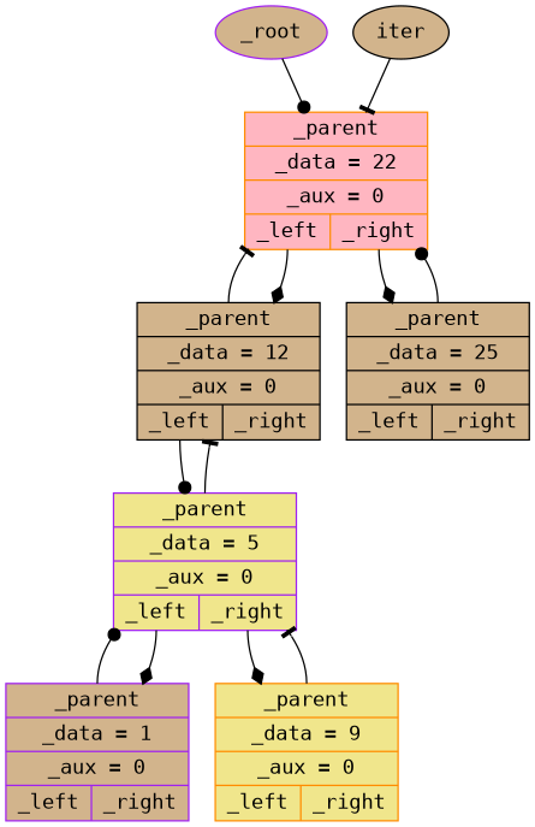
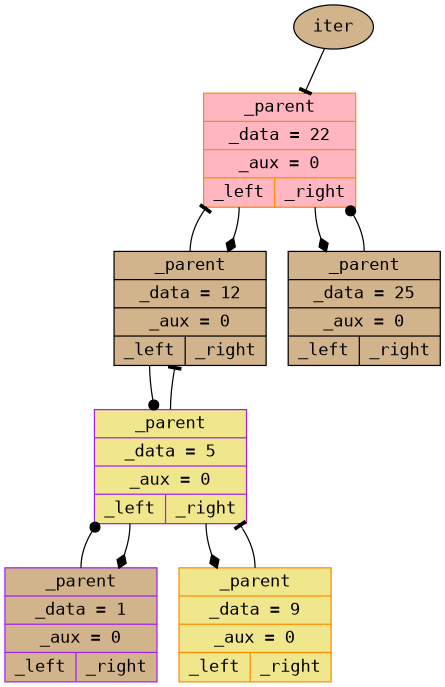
  digraph {
    fontname="DejaVu Sans Mono"
    node [style=filled fillcolor=tan color=purple fontname="DejaVu Sans Mono" shape=record]
    edge [arrowhead=dot fontname="DejaVu Sans Mono" tailport="parent:n"]
-   n1 [label=_root shape=""]
    n2 [label="{<parent> _parent | _data = 22 | _aux = 0 | { <left> _left | <right> _right } }" fillcolor=lightpink color=darkorange]
    n3 [label="{<parent> _parent | _data = 12 | _aux = 0 | { <left> _left | <right> _right } }" color=black]
    n4 [label="{<parent> _parent | _data = 25 | _aux = 0 | { <left> _left | <right> _right } }" color=black]
    n5 [label="{<parent> _parent | _data = 5 | _aux = 0 | { <left> _left | <right> _right } }" fillcolor=khaki]
    n6 [label="{<parent> _parent | _data = 1 | _aux = 0 | { <left> _left | <right> _right } }"]
    n7 [label="{<parent> _parent | _data = 9 | _aux = 0 | { <left> _left | <right> _right } }" fillcolor=khaki color=darkorange]
    iter [color=black shape=""]
-   n1 -> n2 [tailport=""]
    n2 -> n3 [tailport="left:s" arrowhead=diamond]
    n2 -> n4 [tailport="right:s" arrowhead=diamond]
    n3 -> n2 [arrowhead=tee]
    n3 -> n5 [tailport="left:s"]
    n4 -> n2
    n5 -> n3 [arrowhead=tee]
    n5 -> n6 [tailport="left:s" arrowhead=diamond]
    n5 -> n7 [tailport="right:s" arrowhead=diamond]
    n6 -> n5
    n7 -> n5 [arrowhead=tee]
    iter -> n2 [arrowhead=tee tailport=""]
  }
